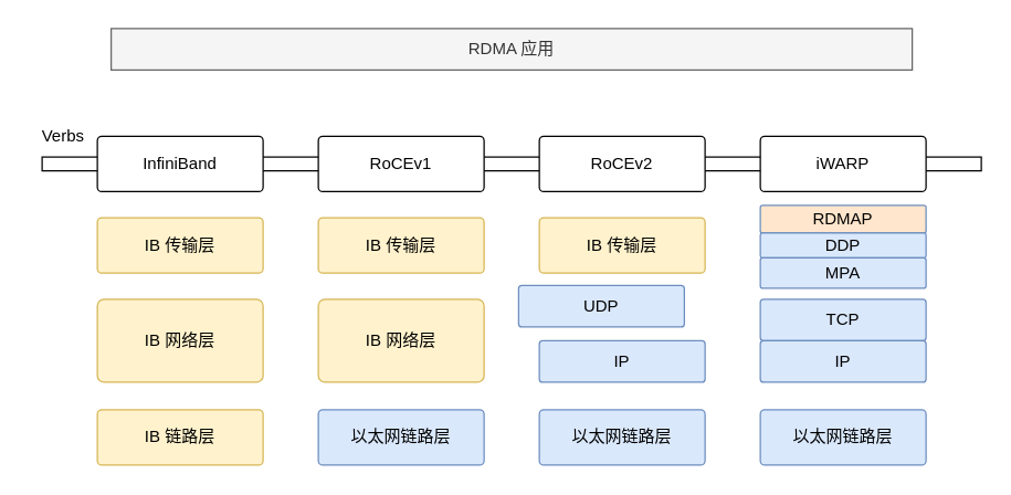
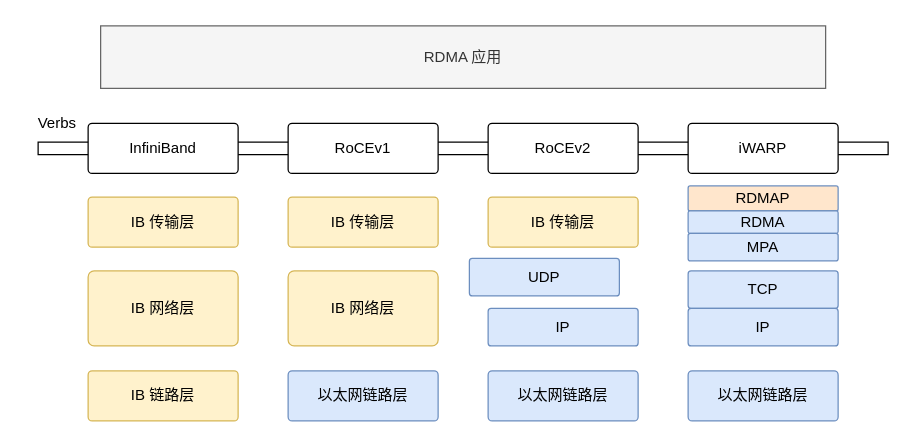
  <mxCell id="0" />
  <mxCell id="1" parent="0" />
  <mxCell id="2" value="" style="rounded=0;whiteSpace=wrap;html=1;" parent="1" vertex="1"><mxGeometry x="30" y="113" width="680" height="10" as="geometry" /></mxCell>
  <mxCell id="3" value="InfiniBand" style="rounded=1;whiteSpace=wrap;html=1;arcSize=8;" parent="1" vertex="1"><mxGeometry x="70" y="98" width="120" height="40" as="geometry" /></mxCell>
  <mxCell id="4" value="iWARP" style="rounded=1;whiteSpace=wrap;html=1;arcSize=8;" parent="1" vertex="1"><mxGeometry x="550" y="98" width="120" height="40" as="geometry" /></mxCell>
  <mxCell id="5" value="IB 链路层" style="rounded=1;whiteSpace=wrap;html=1;arcSize=8;fillColor=#fff2cc;strokeColor=#d6b656;" parent="1" vertex="1"><mxGeometry x="70" y="296" width="120" height="40" as="geometry" /></mxCell>
  <mxCell id="6" value="IB 传输层" style="rounded=1;whiteSpace=wrap;html=1;arcSize=8;fillColor=#fff2cc;strokeColor=#d6b656;" parent="1" vertex="1"><mxGeometry x="70" y="157" width="120" height="40" as="geometry" /></mxCell>
  <mxCell id="7" value="以太网链路层" style="rounded=1;whiteSpace=wrap;html=1;arcSize=8;fillColor=#dae8fc;strokeColor=#6c8ebf;" parent="1" vertex="1"><mxGeometry x="390" y="296" width="120" height="40" as="geometry" /></mxCell>
  <mxCell id="8" value="IB 网络层" style="rounded=1;whiteSpace=wrap;html=1;arcSize=8;fillColor=#fff2cc;strokeColor=#d6b656;" parent="1" vertex="1"><mxGeometry x="70" y="216" width="120" height="60" as="geometry" /></mxCell>
  <mxCell id="9" value="RDMAP" style="rounded=1;whiteSpace=wrap;html=1;arcSize=8;fillColor=#ffe6cc;strokeColor=#6c8ebf;" parent="1" vertex="1"><mxGeometry x="550" y="148" width="120" height="20" as="geometry" /></mxCell>
  <mxCell id="10" value="RoCEv1" style="rounded=1;whiteSpace=wrap;html=1;arcSize=8;" parent="1" vertex="1"><mxGeometry x="230" y="98" width="120" height="40" as="geometry" /></mxCell>
  <mxCell id="11" value="RoCEv2" style="rounded=1;whiteSpace=wrap;html=1;arcSize=8;" parent="1" vertex="1"><mxGeometry x="390" y="98" width="120" height="40" as="geometry" /></mxCell>
  <mxCell id="12" value="TCP" style="rounded=1;whiteSpace=wrap;html=1;arcSize=8;fillColor=#dae8fc;strokeColor=#6c8ebf;" parent="1" vertex="1"><mxGeometry x="550" y="216" width="120" height="30" as="geometry" /></mxCell>
  <mxCell id="13" value="IP" style="rounded=1;whiteSpace=wrap;html=1;arcSize=8;fillColor=#dae8fc;strokeColor=#6c8ebf;" parent="1" vertex="1"><mxGeometry x="550" y="246" width="120" height="30" as="geometry" /></mxCell>
  <mxCell id="14" value="IB 传输层" style="rounded=1;whiteSpace=wrap;html=1;arcSize=8;fillColor=#fff2cc;strokeColor=#d6b656;" parent="1" vertex="1"><mxGeometry x="230" y="157" width="120" height="40" as="geometry" /></mxCell>
  <mxCell id="15" value="IB 传输层" style="rounded=1;whiteSpace=wrap;html=1;arcSize=8;fillColor=#fff2cc;strokeColor=#d6b656;" parent="1" vertex="1"><mxGeometry x="390" y="157" width="120" height="40" as="geometry" /></mxCell>
  <mxCell id="16" value="IB 网络层" style="rounded=1;whiteSpace=wrap;html=1;arcSize=8;fillColor=#fff2cc;strokeColor=#d6b656;" parent="1" vertex="1"><mxGeometry x="230" y="216" width="120" height="60" as="geometry" /></mxCell>
  <mxCell id="17" value="UDP" style="rounded=1;whiteSpace=wrap;html=1;arcSize=8;fillColor=#dae8fc;strokeColor=#6c8ebf;" parent="1" vertex="1"><mxGeometry x="375" y="206" width="120" height="30" as="geometry" /></mxCell>
  <mxCell id="18" value="IP" style="rounded=1;whiteSpace=wrap;html=1;arcSize=8;fillColor=#dae8fc;strokeColor=#6c8ebf;" parent="1" vertex="1"><mxGeometry x="390" y="246" width="120" height="30" as="geometry" /></mxCell>
  <mxCell id="19" value="以太网链路层" style="rounded=1;whiteSpace=wrap;html=1;arcSize=8;fillColor=#dae8fc;strokeColor=#6c8ebf;" parent="1" vertex="1"><mxGeometry x="230" y="296" width="120" height="40" as="geometry" /></mxCell>
  <mxCell id="20" value="以太网链路层" style="rounded=1;whiteSpace=wrap;html=1;arcSize=8;fillColor=#dae8fc;strokeColor=#6c8ebf;" parent="1" vertex="1"><mxGeometry x="550" y="296" width="120" height="40" as="geometry" /></mxCell>
  <mxCell id="21" value="Verbs" style="text;html=1;align=center;verticalAlign=middle;resizable=0;points=[];autosize=1;strokeColor=none;fillColor=none;" parent="1" vertex="1"><mxGeometry x="20" y="83" width="50" height="30" as="geometry" /></mxCell>
- <mxCell id="22" value="RDMA 应用" style="rounded=0;whiteSpace=wrap;html=1;fillColor=#f5f5f5;fontColor=#333333;strokeColor=#666666;" parent="1" vertex="1"><mxGeometry x="80" y="20" width="580" height="30" as="geometry" /></mxCell>
- <mxCell id="23" value="DDP" style="rounded=1;whiteSpace=wrap;html=1;arcSize=8;fillColor=#dae8fc;strokeColor=#6c8ebf;" vertex="1" parent="1"><mxGeometry x="550" y="168" width="120" height="18" as="geometry" /></mxCell>
+ <mxCell id="22" value="RDMA 应用" style="rounded=0;whiteSpace=wrap;html=1;fillColor=#f5f5f5;fontColor=#333333;strokeColor=#666666;" parent="1" vertex="1"><mxGeometry x="80" y="20" width="580" height="50" as="geometry" /></mxCell>
+ <mxCell id="23" value="RDMA" style="rounded=1;whiteSpace=wrap;html=1;arcSize=8;fillColor=#dae8fc;strokeColor=#6c8ebf;" vertex="1" parent="1"><mxGeometry x="550" y="168" width="120" height="18" as="geometry" /></mxCell>
  <mxCell id="24" value="MPA" style="rounded=1;whiteSpace=wrap;html=1;arcSize=8;fillColor=#dae8fc;strokeColor=#6c8ebf;" vertex="1" parent="1"><mxGeometry x="550" y="186" width="120" height="22" as="geometry" /></mxCell>
